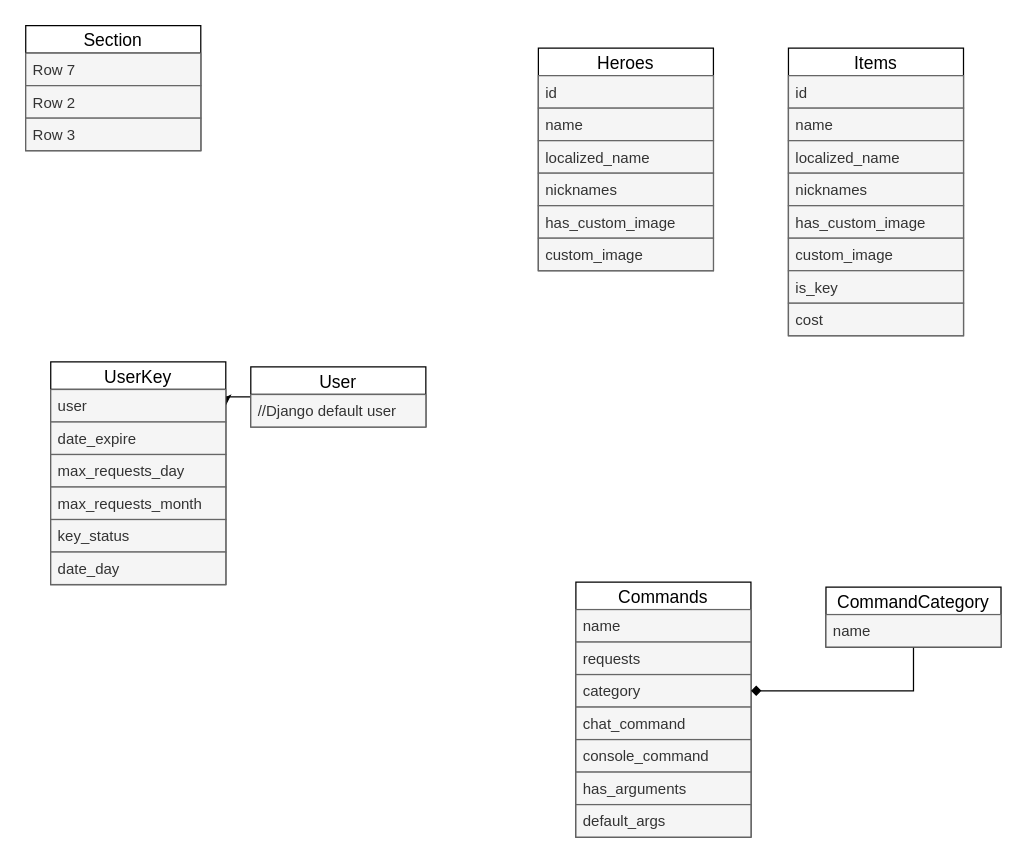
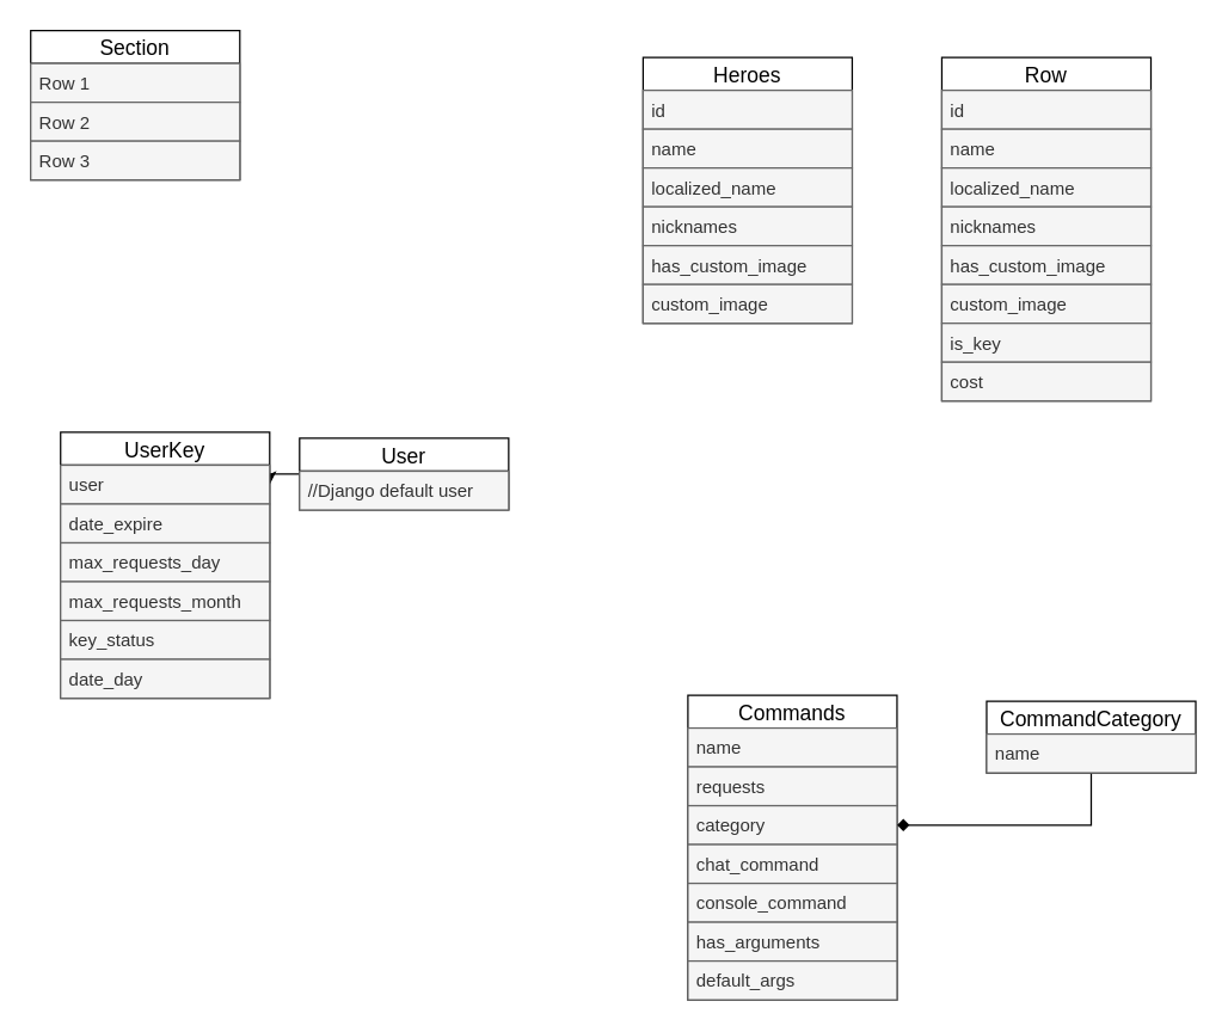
  <mxCell id="0" />
  <mxCell id="1" parent="0" />
  <mxCell id="2" value="Section" style="swimlane;fontStyle=0;childLayout=stackLayout;horizontal=1;startSize=22;horizontalStack=0;resizeParent=1;resizeParentMax=0;resizeLast=0;collapsible=1;marginBottom=0;swimlaneFillColor=#ffffff;align=center;fontSize=14;" vertex="1" parent="1"><mxGeometry x="20" y="20" width="140" height="100" as="geometry" /></mxCell>
- <mxCell id="3" value="Row 7" style="text;strokeColor=#666666;fillColor=#f5f5f5;spacingLeft=4;spacingRight=4;overflow=hidden;rotatable=0;points=[[0,0.5],[1,0.5]];portConstraint=eastwest;fontSize=12;fontColor=#333333;" vertex="1" parent="2"><mxGeometry y="22" width="140" height="26" as="geometry" /></mxCell>
+ <mxCell id="3" value="Row 1" style="text;strokeColor=#666666;fillColor=#f5f5f5;spacingLeft=4;spacingRight=4;overflow=hidden;rotatable=0;points=[[0,0.5],[1,0.5]];portConstraint=eastwest;fontSize=12;fontColor=#333333;" vertex="1" parent="2"><mxGeometry y="22" width="140" height="26" as="geometry" /></mxCell>
  <mxCell id="4" value="Row 2" style="text;strokeColor=#666666;fillColor=#f5f5f5;spacingLeft=4;spacingRight=4;overflow=hidden;rotatable=0;points=[[0,0.5],[1,0.5]];portConstraint=eastwest;fontSize=12;fontColor=#333333;" vertex="1" parent="2"><mxGeometry y="48" width="140" height="26" as="geometry" /></mxCell>
  <mxCell id="5" value="Row 3" style="text;strokeColor=#666666;fillColor=#f5f5f5;spacingLeft=4;spacingRight=4;overflow=hidden;rotatable=0;points=[[0,0.5],[1,0.5]];portConstraint=eastwest;fontSize=12;fontColor=#333333;" vertex="1" parent="2"><mxGeometry y="74" width="140" height="26" as="geometry" /></mxCell>
  <mxCell id="6" style="edgeStyle=orthogonalEdgeStyle;rounded=0;orthogonalLoop=1;jettySize=auto;html=1;fontColor=#333333;" edge="1" parent="1" source="7" target="10"><mxGeometry relative="1" as="geometry" /></mxCell>
  <mxCell id="7" value="User" style="swimlane;fontStyle=0;childLayout=stackLayout;horizontal=1;startSize=22;horizontalStack=0;resizeParent=1;resizeParentMax=0;resizeLast=0;collapsible=1;marginBottom=0;swimlaneFillColor=#ffffff;align=center;fontSize=14;" vertex="1" parent="1"><mxGeometry x="200" y="293" width="140" height="48" as="geometry" /></mxCell>
  <mxCell id="8" value="//Django default user" style="text;strokeColor=#666666;fillColor=#f5f5f5;spacingLeft=4;spacingRight=4;overflow=hidden;rotatable=0;points=[[0,0.5],[1,0.5]];portConstraint=eastwest;fontSize=12;fontColor=#333333;" vertex="1" parent="7"><mxGeometry y="22" width="140" height="26" as="geometry" /></mxCell>
  <mxCell id="9" value="UserKey" style="swimlane;fontStyle=0;childLayout=stackLayout;horizontal=1;startSize=22;horizontalStack=0;resizeParent=1;resizeParentMax=0;resizeLast=0;collapsible=1;marginBottom=0;swimlaneFillColor=#ffffff;align=center;fontSize=14;" vertex="1" parent="1"><mxGeometry x="40" y="289" width="140" height="178" as="geometry" /></mxCell>
  <mxCell id="10" value="user" style="text;strokeColor=#666666;fillColor=#f5f5f5;spacingLeft=4;spacingRight=4;overflow=hidden;rotatable=0;points=[[0,0.5],[1,0.5]];portConstraint=eastwest;fontSize=12;fontColor=#333333;" vertex="1" parent="9"><mxGeometry y="22" width="140" height="26" as="geometry" /></mxCell>
  <mxCell id="11" value="date_expire" style="text;strokeColor=#666666;fillColor=#f5f5f5;spacingLeft=4;spacingRight=4;overflow=hidden;rotatable=0;points=[[0,0.5],[1,0.5]];portConstraint=eastwest;fontSize=12;fontColor=#333333;" vertex="1" parent="9"><mxGeometry y="48" width="140" height="26" as="geometry" /></mxCell>
  <mxCell id="12" value="max_requests_day" style="text;strokeColor=#666666;fillColor=#f5f5f5;spacingLeft=4;spacingRight=4;overflow=hidden;rotatable=0;points=[[0,0.5],[1,0.5]];portConstraint=eastwest;fontSize=12;fontColor=#333333;" vertex="1" parent="9"><mxGeometry y="74" width="140" height="26" as="geometry" /></mxCell>
  <mxCell id="13" value="max_requests_month" style="text;strokeColor=#666666;fillColor=#f5f5f5;spacingLeft=4;spacingRight=4;overflow=hidden;rotatable=0;points=[[0,0.5],[1,0.5]];portConstraint=eastwest;fontSize=12;fontColor=#333333;" vertex="1" parent="9"><mxGeometry y="100" width="140" height="26" as="geometry" /></mxCell>
  <mxCell id="14" value="key_status" style="text;strokeColor=#666666;fillColor=#f5f5f5;spacingLeft=4;spacingRight=4;overflow=hidden;rotatable=0;points=[[0,0.5],[1,0.5]];portConstraint=eastwest;fontSize=12;fontColor=#333333;" vertex="1" parent="9"><mxGeometry y="126" width="140" height="26" as="geometry" /></mxCell>
  <mxCell id="15" value="date_day" style="text;strokeColor=#666666;fillColor=#f5f5f5;spacingLeft=4;spacingRight=4;overflow=hidden;rotatable=0;points=[[0,0.5],[1,0.5]];portConstraint=eastwest;fontSize=12;fontColor=#333333;" vertex="1" parent="9"><mxGeometry y="152" width="140" height="26" as="geometry" /></mxCell>
  <mxCell id="16" value="Heroes" style="swimlane;fontStyle=0;childLayout=stackLayout;horizontal=1;startSize=22;horizontalStack=0;resizeParent=1;resizeParentMax=0;resizeLast=0;collapsible=1;marginBottom=0;swimlaneFillColor=#ffffff;align=center;fontSize=14;" vertex="1" parent="1"><mxGeometry x="430" y="38" width="140" height="178" as="geometry" /></mxCell>
  <mxCell id="17" value="id" style="text;strokeColor=#666666;fillColor=#f5f5f5;spacingLeft=4;spacingRight=4;overflow=hidden;rotatable=0;points=[[0,0.5],[1,0.5]];portConstraint=eastwest;fontSize=12;fontColor=#333333;" vertex="1" parent="16"><mxGeometry y="22" width="140" height="26" as="geometry" /></mxCell>
  <mxCell id="18" value="name" style="text;strokeColor=#666666;fillColor=#f5f5f5;spacingLeft=4;spacingRight=4;overflow=hidden;rotatable=0;points=[[0,0.5],[1,0.5]];portConstraint=eastwest;fontSize=12;fontColor=#333333;" vertex="1" parent="16"><mxGeometry y="48" width="140" height="26" as="geometry" /></mxCell>
  <mxCell id="19" value="localized_name" style="text;strokeColor=#666666;fillColor=#f5f5f5;spacingLeft=4;spacingRight=4;overflow=hidden;rotatable=0;points=[[0,0.5],[1,0.5]];portConstraint=eastwest;fontSize=12;fontColor=#333333;" vertex="1" parent="16"><mxGeometry y="74" width="140" height="26" as="geometry" /></mxCell>
  <mxCell id="20" value="nicknames" style="text;strokeColor=#666666;fillColor=#f5f5f5;spacingLeft=4;spacingRight=4;overflow=hidden;rotatable=0;points=[[0,0.5],[1,0.5]];portConstraint=eastwest;fontSize=12;fontColor=#333333;" vertex="1" parent="16"><mxGeometry y="100" width="140" height="26" as="geometry" /></mxCell>
  <mxCell id="21" value="has_custom_image" style="text;strokeColor=#666666;fillColor=#f5f5f5;spacingLeft=4;spacingRight=4;overflow=hidden;rotatable=0;points=[[0,0.5],[1,0.5]];portConstraint=eastwest;fontSize=12;fontColor=#333333;" vertex="1" parent="16"><mxGeometry y="126" width="140" height="26" as="geometry" /></mxCell>
  <mxCell id="22" value="custom_image" style="text;strokeColor=#666666;fillColor=#f5f5f5;spacingLeft=4;spacingRight=4;overflow=hidden;rotatable=0;points=[[0,0.5],[1,0.5]];portConstraint=eastwest;fontSize=12;fontColor=#333333;" vertex="1" parent="16"><mxGeometry y="152" width="140" height="26" as="geometry" /></mxCell>
- <mxCell id="23" value="Items" style="swimlane;fontStyle=0;childLayout=stackLayout;horizontal=1;startSize=22;horizontalStack=0;resizeParent=1;resizeParentMax=0;resizeLast=0;collapsible=1;marginBottom=0;swimlaneFillColor=#ffffff;align=center;fontSize=14;" vertex="1" parent="1"><mxGeometry x="630" y="38" width="140" height="230" as="geometry" /></mxCell>
+ <mxCell id="23" value="Row" style="swimlane;fontStyle=0;childLayout=stackLayout;horizontal=1;startSize=22;horizontalStack=0;resizeParent=1;resizeParentMax=0;resizeLast=0;collapsible=1;marginBottom=0;swimlaneFillColor=#ffffff;align=center;fontSize=14;" vertex="1" parent="1"><mxGeometry x="630" y="38" width="140" height="230" as="geometry" /></mxCell>
  <mxCell id="24" value="id" style="text;strokeColor=#666666;fillColor=#f5f5f5;spacingLeft=4;spacingRight=4;overflow=hidden;rotatable=0;points=[[0,0.5],[1,0.5]];portConstraint=eastwest;fontSize=12;fontColor=#333333;" vertex="1" parent="23"><mxGeometry y="22" width="140" height="26" as="geometry" /></mxCell>
  <mxCell id="25" value="name" style="text;strokeColor=#666666;fillColor=#f5f5f5;spacingLeft=4;spacingRight=4;overflow=hidden;rotatable=0;points=[[0,0.5],[1,0.5]];portConstraint=eastwest;fontSize=12;fontColor=#333333;" vertex="1" parent="23"><mxGeometry y="48" width="140" height="26" as="geometry" /></mxCell>
  <mxCell id="26" value="localized_name" style="text;strokeColor=#666666;fillColor=#f5f5f5;spacingLeft=4;spacingRight=4;overflow=hidden;rotatable=0;points=[[0,0.5],[1,0.5]];portConstraint=eastwest;fontSize=12;fontColor=#333333;" vertex="1" parent="23"><mxGeometry y="74" width="140" height="26" as="geometry" /></mxCell>
  <mxCell id="27" value="nicknames" style="text;strokeColor=#666666;fillColor=#f5f5f5;spacingLeft=4;spacingRight=4;overflow=hidden;rotatable=0;points=[[0,0.5],[1,0.5]];portConstraint=eastwest;fontSize=12;fontColor=#333333;" vertex="1" parent="23"><mxGeometry y="100" width="140" height="26" as="geometry" /></mxCell>
  <mxCell id="28" value="has_custom_image" style="text;strokeColor=#666666;fillColor=#f5f5f5;spacingLeft=4;spacingRight=4;overflow=hidden;rotatable=0;points=[[0,0.5],[1,0.5]];portConstraint=eastwest;fontSize=12;fontColor=#333333;" vertex="1" parent="23"><mxGeometry y="126" width="140" height="26" as="geometry" /></mxCell>
  <mxCell id="29" value="custom_image" style="text;strokeColor=#666666;fillColor=#f5f5f5;spacingLeft=4;spacingRight=4;overflow=hidden;rotatable=0;points=[[0,0.5],[1,0.5]];portConstraint=eastwest;fontSize=12;fontColor=#333333;" vertex="1" parent="23"><mxGeometry y="152" width="140" height="26" as="geometry" /></mxCell>
  <mxCell id="30" value="is_key" style="text;strokeColor=#666666;fillColor=#f5f5f5;spacingLeft=4;spacingRight=4;overflow=hidden;rotatable=0;points=[[0,0.5],[1,0.5]];portConstraint=eastwest;fontSize=12;fontColor=#333333;" vertex="1" parent="23"><mxGeometry y="178" width="140" height="26" as="geometry" /></mxCell>
  <mxCell id="31" value="cost" style="text;strokeColor=#666666;fillColor=#f5f5f5;spacingLeft=4;spacingRight=4;overflow=hidden;rotatable=0;points=[[0,0.5],[1,0.5]];portConstraint=eastwest;fontSize=12;fontColor=#333333;" vertex="1" parent="23"><mxGeometry y="204" width="140" height="26" as="geometry" /></mxCell>
  <mxCell id="32" value="Commands" style="swimlane;fontStyle=0;childLayout=stackLayout;horizontal=1;startSize=22;horizontalStack=0;resizeParent=1;resizeParentMax=0;resizeLast=0;collapsible=1;marginBottom=0;swimlaneFillColor=#ffffff;align=center;fontSize=14;" vertex="1" parent="1"><mxGeometry x="460" y="465" width="140" height="204" as="geometry" /></mxCell>
  <mxCell id="33" value="name" style="text;strokeColor=#666666;fillColor=#f5f5f5;spacingLeft=4;spacingRight=4;overflow=hidden;rotatable=0;points=[[0,0.5],[1,0.5]];portConstraint=eastwest;fontSize=12;fontColor=#333333;" vertex="1" parent="32"><mxGeometry y="22" width="140" height="26" as="geometry" /></mxCell>
  <mxCell id="34" value="requests" style="text;strokeColor=#666666;fillColor=#f5f5f5;spacingLeft=4;spacingRight=4;overflow=hidden;rotatable=0;points=[[0,0.5],[1,0.5]];portConstraint=eastwest;fontSize=12;fontColor=#333333;" vertex="1" parent="32"><mxGeometry y="48" width="140" height="26" as="geometry" /></mxCell>
  <mxCell id="35" value="category" style="text;strokeColor=#666666;fillColor=#f5f5f5;spacingLeft=4;spacingRight=4;overflow=hidden;rotatable=0;points=[[0,0.5],[1,0.5]];portConstraint=eastwest;fontSize=12;fontColor=#333333;" vertex="1" parent="32"><mxGeometry y="74" width="140" height="26" as="geometry" /></mxCell>
  <mxCell id="36" value="chat_command" style="text;strokeColor=#666666;fillColor=#f5f5f5;spacingLeft=4;spacingRight=4;overflow=hidden;rotatable=0;points=[[0,0.5],[1,0.5]];portConstraint=eastwest;fontSize=12;fontColor=#333333;" vertex="1" parent="32"><mxGeometry y="100" width="140" height="26" as="geometry" /></mxCell>
  <mxCell id="37" value="console_command" style="text;strokeColor=#666666;fillColor=#f5f5f5;spacingLeft=4;spacingRight=4;overflow=hidden;rotatable=0;points=[[0,0.5],[1,0.5]];portConstraint=eastwest;fontSize=12;fontColor=#333333;" vertex="1" parent="32"><mxGeometry y="126" width="140" height="26" as="geometry" /></mxCell>
  <mxCell id="38" value="has_arguments" style="text;strokeColor=#666666;fillColor=#f5f5f5;spacingLeft=4;spacingRight=4;overflow=hidden;rotatable=0;points=[[0,0.5],[1,0.5]];portConstraint=eastwest;fontSize=12;fontColor=#333333;" vertex="1" parent="32"><mxGeometry y="152" width="140" height="26" as="geometry" /></mxCell>
  <mxCell id="39" value="default_args" style="text;strokeColor=#666666;fillColor=#f5f5f5;spacingLeft=4;spacingRight=4;overflow=hidden;rotatable=0;points=[[0,0.5],[1,0.5]];portConstraint=eastwest;fontSize=12;fontColor=#333333;" vertex="1" parent="32"><mxGeometry y="178" width="140" height="26" as="geometry" /></mxCell>
  <mxCell id="40" style="edgeStyle=orthogonalEdgeStyle;rounded=0;orthogonalLoop=1;jettySize=auto;html=1;entryX=1;entryY=0.5;entryDx=0;entryDy=0;fontColor=#333333;endArrow=diamond;" edge="1" parent="1" source="41" target="35"><mxGeometry relative="1" as="geometry" /></mxCell>
  <mxCell id="41" value="CommandCategory" style="swimlane;fontStyle=0;childLayout=stackLayout;horizontal=1;startSize=22;horizontalStack=0;resizeParent=1;resizeParentMax=0;resizeLast=0;collapsible=1;marginBottom=0;swimlaneFillColor=#ffffff;align=center;fontSize=14;" vertex="1" parent="1"><mxGeometry x="660" y="469" width="140" height="48" as="geometry" /></mxCell>
  <mxCell id="42" value="name" style="text;strokeColor=#666666;fillColor=#f5f5f5;spacingLeft=4;spacingRight=4;overflow=hidden;rotatable=0;points=[[0,0.5],[1,0.5]];portConstraint=eastwest;fontSize=12;fontColor=#333333;" vertex="1" parent="41"><mxGeometry y="22" width="140" height="26" as="geometry" /></mxCell>
